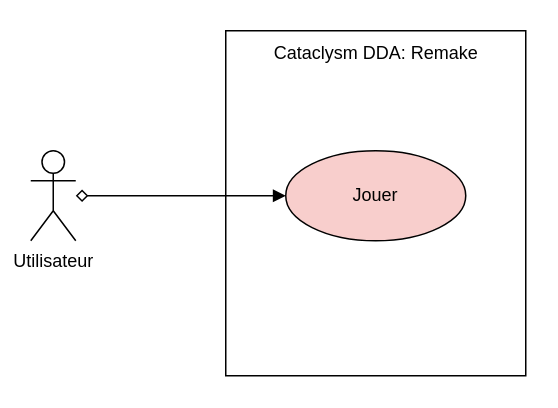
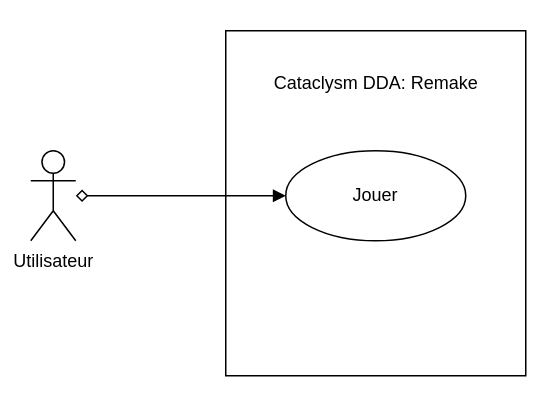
  <mxCell id="0" />
  <mxCell id="1" parent="0" />
  <mxCell id="2" value="" style="rounded=0;whiteSpace=wrap;html=1;" vertex="1" parent="1"><mxGeometry x="150" y="20" width="200" height="230" as="geometry" /></mxCell>
  <mxCell id="3" value="Utilisateur" style="shape=umlActor;verticalLabelPosition=bottom;verticalAlign=top;html=1;outlineConnect=0;" vertex="1" parent="1"><mxGeometry x="20" y="100" width="30" height="60" as="geometry" /></mxCell>
  <mxCell id="4" style="edgeStyle=orthogonalEdgeStyle;rounded=0;orthogonalLoop=1;jettySize=auto;html=1;endArrow=diamond;endFill=0;startArrow=block;startFill=1;" edge="1" parent="1" source="5" target="3"><mxGeometry relative="1" as="geometry" /></mxCell>
- <mxCell id="5" value="Jouer" style="ellipse;whiteSpace=wrap;html=1;fillColor=#f8cecc;" vertex="1" parent="1"><mxGeometry x="190" y="100" width="120" height="60" as="geometry" /></mxCell>
- <mxCell id="6" value="Cataclysm DDA: Remake" style="text;html=1;align=center;verticalAlign=middle;resizable=0;points=[];autosize=1;strokeColor=none;fillColor=none;" vertex="1" parent="1"><mxGeometry x="170" y="20" width="160" height="30" as="geometry" /></mxCell>
+ <mxCell id="5" value="Jouer" style="ellipse;whiteSpace=wrap;html=1;" vertex="1" parent="1"><mxGeometry x="190" y="100" width="120" height="60" as="geometry" /></mxCell>
+ <mxCell id="6" value="Cataclysm DDA: Remake" style="text;html=1;align=center;verticalAlign=middle;resizable=0;points=[];autosize=1;strokeColor=none;fillColor=none;" vertex="1" parent="1"><mxGeometry x="170" y="40" width="160" height="30" as="geometry" /></mxCell>
